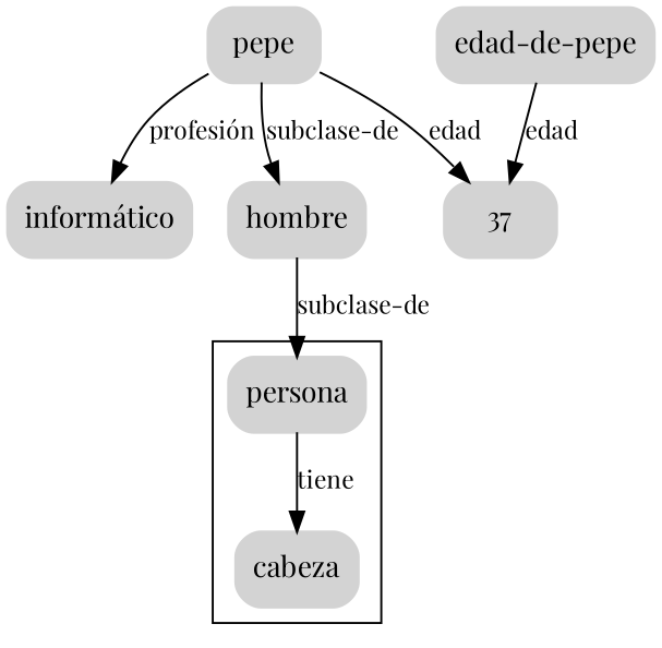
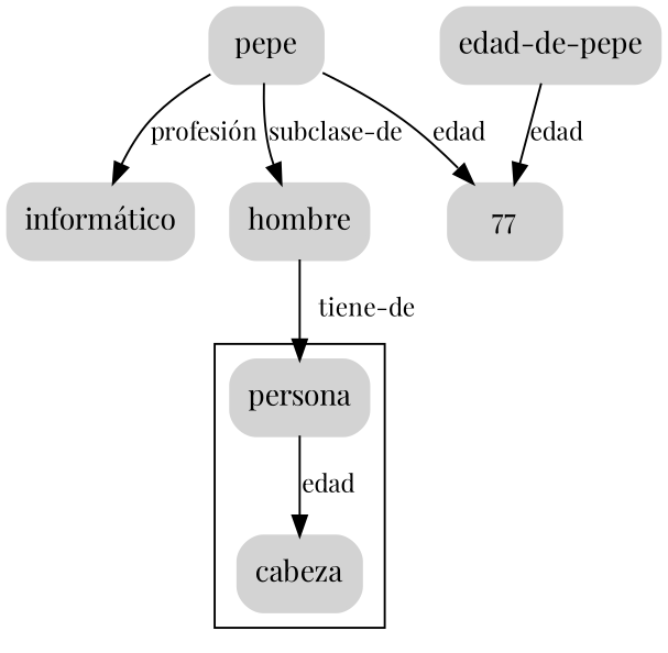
  digraph {
    fontname="Playfair Display"
    node [color=lightgray fontname="Playfair Display" shape=box style="rounded,filled,bold"]
    edge [fontname="Playfair Display" fontsize=12 weight=2]
    n1 [label=persona]
    n2 [label=cabeza]
    n3 [label=pepe]
    n4 [label="informático"]
    n5 [label=hombre]
-   n6 [label=37]
+   n6 [label=77]
    n7 [label="edad-de-pepe"]
    subgraph cluster_1 {
      n1
      n2
    }
-   n1 -> n2 [label=tiene]
+   n1 -> n2 [label=edad]
    n3 -> n4 [label="profesión"]
    n3 -> n5 [label="subclase-de"]
    n3 -> n6 [label=edad]
-   n5 -> n1 [label="subclase-de"]
+   n5 -> n1 [label="tiene-de"]
    n7 -> n6 [label=edad]
  }
